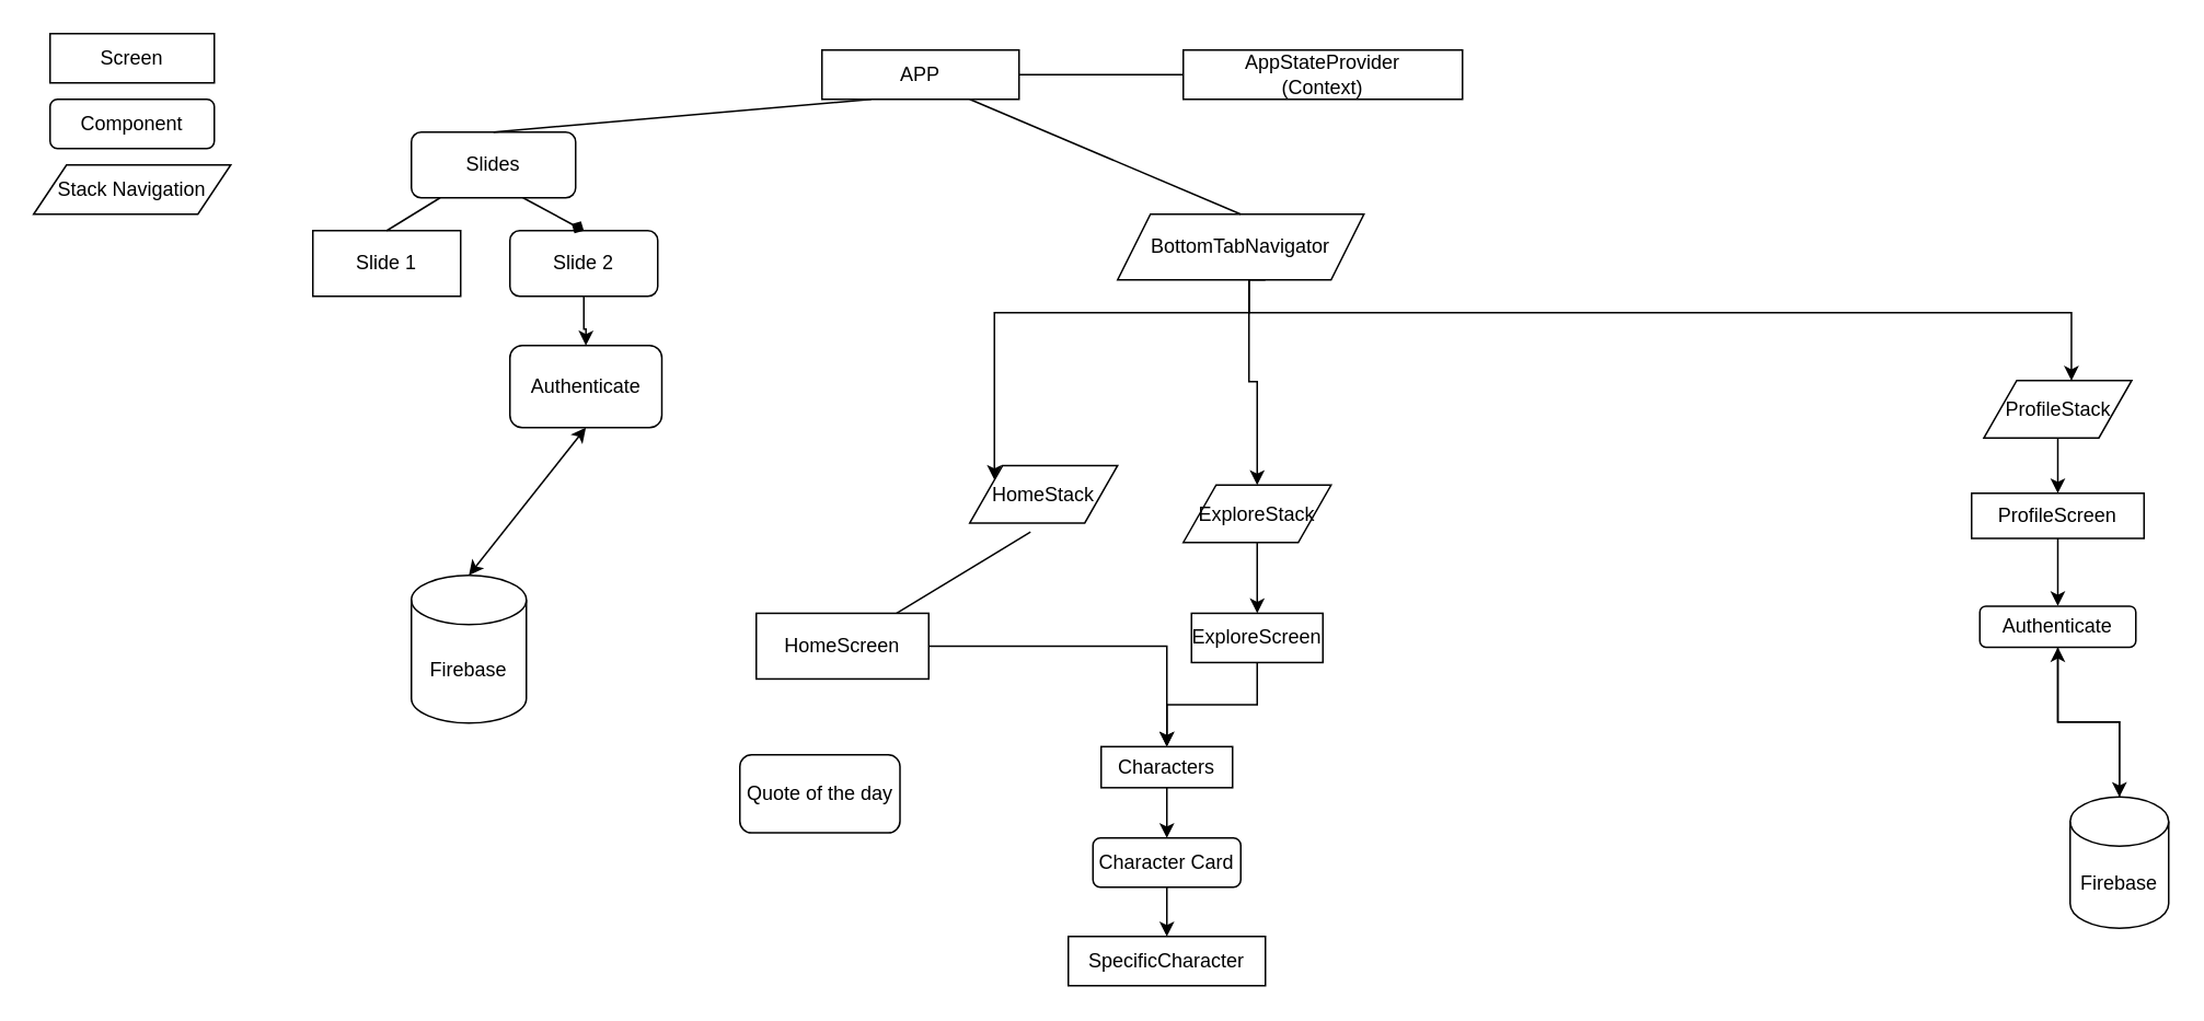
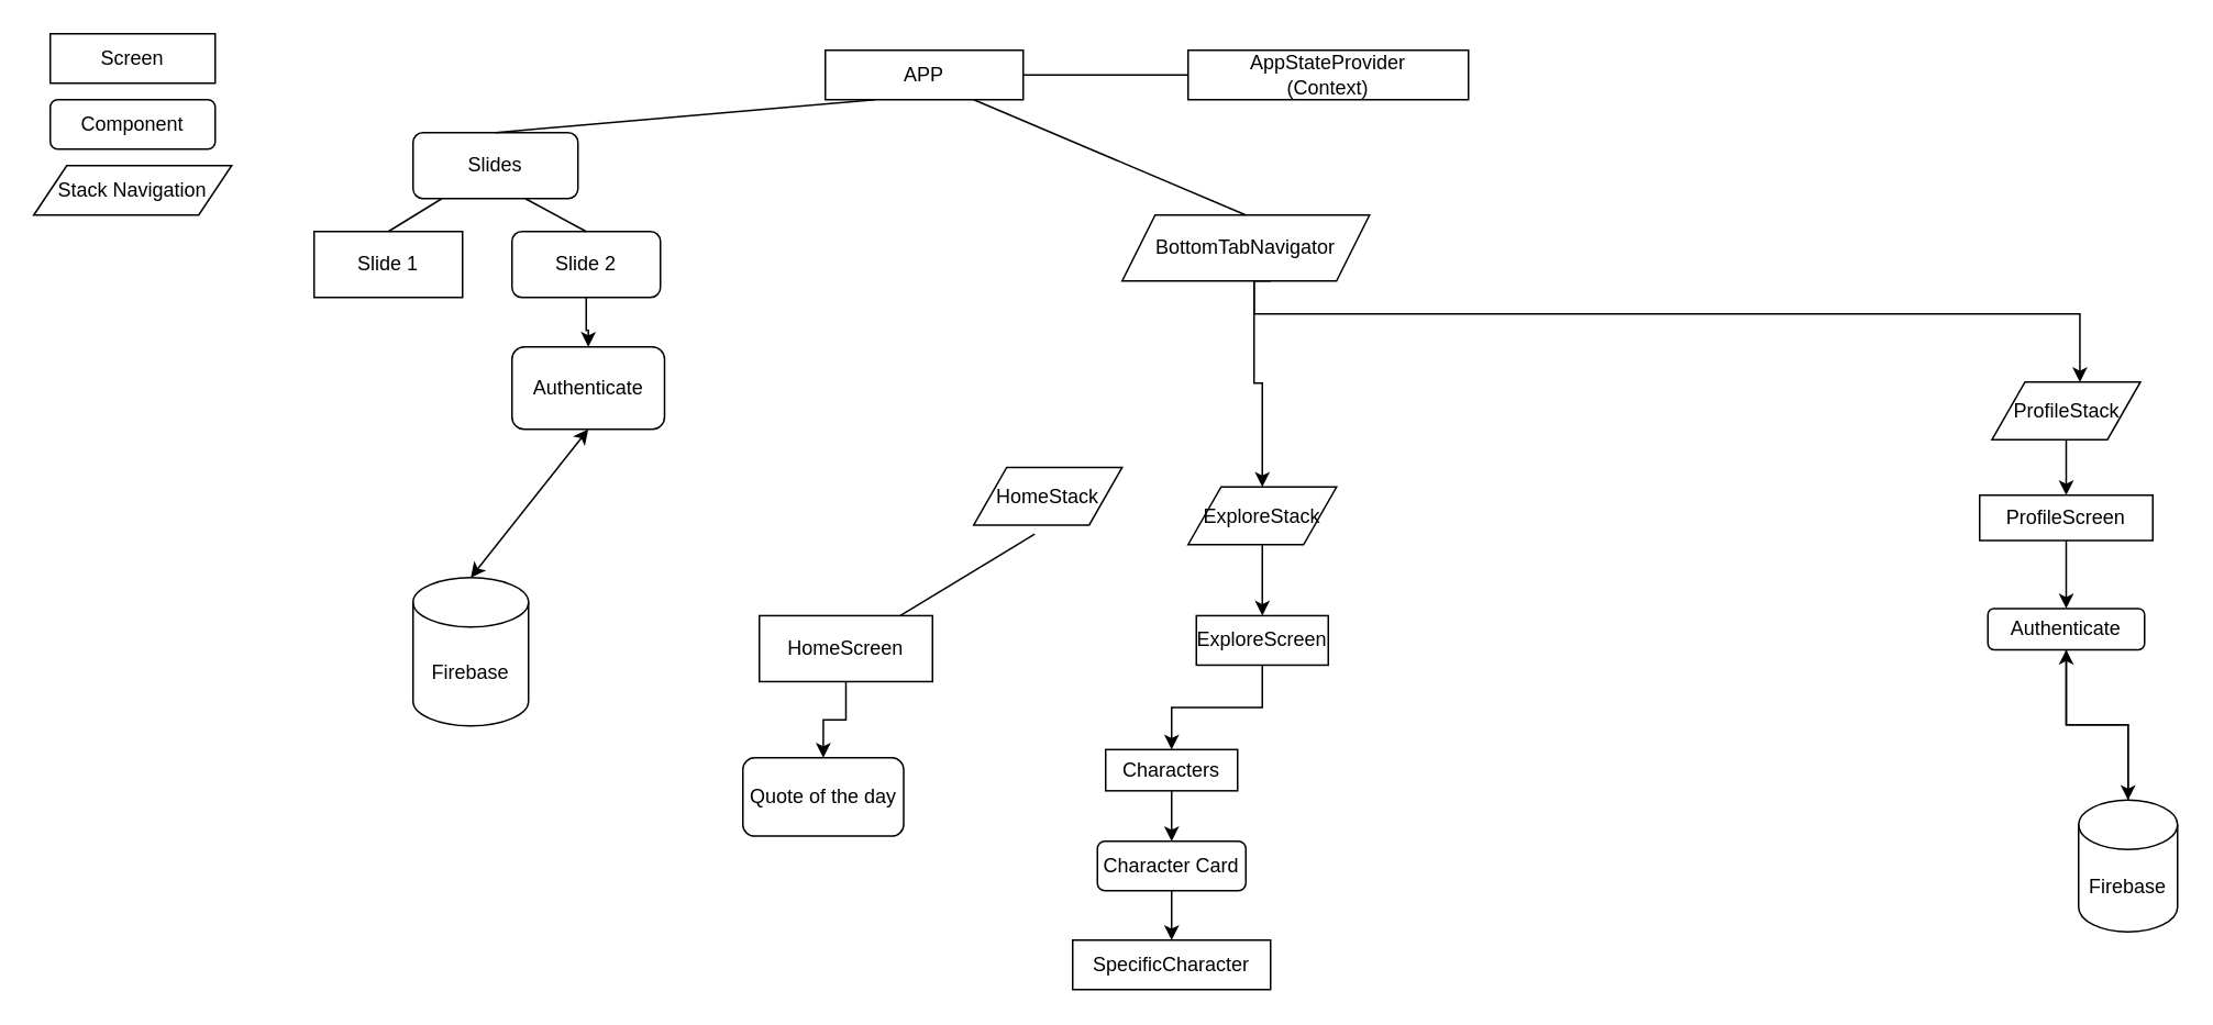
  <mxCell id="0" />
  <mxCell id="1" parent="0" />
  <mxCell id="2" value="APP" style="rounded=0;whiteSpace=wrap;html=1;" vertex="1" parent="1"><mxGeometry x="500" y="30" width="120" height="30" as="geometry" /></mxCell>
  <mxCell id="3" value="Slides&lt;br&gt;" style="rounded=1;whiteSpace=wrap;html=1;" vertex="1" parent="1"><mxGeometry x="250" y="80" width="100" height="40" as="geometry" /></mxCell>
- <mxCell id="4" value="" style="edgeStyle=orthogonalEdgeStyle;rounded=0;orthogonalLoop=1;jettySize=auto;html=1;" edge="1" parent="1" source="7" target="22"><mxGeometry relative="1" as="geometry"><Array as="points"><mxPoint x="760" y="190" /><mxPoint x="605" y="190" /><mxPoint x="605" y="301" /></Array></mxGeometry></mxCell>
  <mxCell id="5" value="" style="edgeStyle=orthogonalEdgeStyle;rounded=0;orthogonalLoop=1;jettySize=auto;html=1;" edge="1" parent="1" source="7" target="24"><mxGeometry relative="1" as="geometry"><Array as="points"><mxPoint x="760" y="232" /><mxPoint x="765" y="232" /></Array></mxGeometry></mxCell>
  <mxCell id="6" value="" style="edgeStyle=orthogonalEdgeStyle;rounded=0;orthogonalLoop=1;jettySize=auto;html=1;entryX=0.592;entryY=0.005;entryDx=0;entryDy=0;entryPerimeter=0;" edge="1" parent="1" target="26"><mxGeometry relative="1" as="geometry"><mxPoint x="770" y="170" as="sourcePoint" /><mxPoint x="1440" y="240" as="targetPoint" /><Array as="points"><mxPoint x="760" y="170" /><mxPoint x="760" y="190" /><mxPoint x="1260" y="190" /><mxPoint x="1260" y="231" /></Array></mxGeometry></mxCell>
  <mxCell id="7" value="BottomTabNavigator&lt;br&gt;" style="shape=parallelogram;perimeter=parallelogramPerimeter;whiteSpace=wrap;html=1;fixedSize=1;" vertex="1" parent="1"><mxGeometry x="680" y="130" width="150" height="40" as="geometry" /></mxCell>
  <mxCell id="8" value="" style="endArrow=none;html=1;rounded=0;exitX=0.5;exitY=0;exitDx=0;exitDy=0;entryX=0.25;entryY=1;entryDx=0;entryDy=0;" edge="1" parent="1" source="3" target="2"><mxGeometry width="50" height="50" relative="1" as="geometry"><mxPoint x="490" y="130" as="sourcePoint" /><mxPoint x="540" y="80" as="targetPoint" /></mxGeometry></mxCell>
  <mxCell id="9" value="" style="endArrow=none;html=1;rounded=0;entryX=0.75;entryY=1;entryDx=0;entryDy=0;exitX=0.5;exitY=0;exitDx=0;exitDy=0;" edge="1" parent="1" source="7" target="2"><mxGeometry width="50" height="50" relative="1" as="geometry"><mxPoint x="670" y="130" as="sourcePoint" /><mxPoint x="720" y="80" as="targetPoint" /></mxGeometry></mxCell>
  <mxCell id="10" value="Slide 1" style="whiteSpace=wrap;html=1;rounded=0;" vertex="1" parent="1"><mxGeometry x="190" y="140" width="90" height="40" as="geometry" /></mxCell>
  <mxCell id="11" value="" style="endArrow=none;html=1;rounded=0;" edge="1" parent="1" source="2" target="12"><mxGeometry width="50" height="50" relative="1" as="geometry"><mxPoint x="620" y="40" as="sourcePoint" /><mxPoint x="670" y="-10" as="targetPoint" /></mxGeometry></mxCell>
  <mxCell id="12" value="AppStateProvider&lt;br&gt;(Context)" style="rounded=0;whiteSpace=wrap;html=1;" vertex="1" parent="1"><mxGeometry x="720" y="30" width="170" height="30" as="geometry" /></mxCell>
  <mxCell id="13" value="" style="edgeStyle=orthogonalEdgeStyle;rounded=0;orthogonalLoop=1;jettySize=auto;html=1;entryX=0.5;entryY=0;entryDx=0;entryDy=0;" edge="1" parent="1" source="14" target="19"><mxGeometry relative="1" as="geometry"><mxPoint x="355" y="200" as="targetPoint" /></mxGeometry></mxCell>
  <mxCell id="14" value="Slide 2" style="rounded=1;whiteSpace=wrap;html=1;" vertex="1" parent="1"><mxGeometry x="310" y="140" width="90" height="40" as="geometry" /></mxCell>
  <mxCell id="15" value="" style="endArrow=none;html=1;rounded=0;exitX=0.5;exitY=0;exitDx=0;exitDy=0;" edge="1" parent="1" source="10" target="3"><mxGeometry width="50" height="50" relative="1" as="geometry"><mxPoint x="210" y="170" as="sourcePoint" /><mxPoint x="260" y="120" as="targetPoint" /></mxGeometry></mxCell>
- <mxCell id="16" value="" style="endArrow=diamond;html=1;rounded=0;entryX=0.5;entryY=0;entryDx=0;entryDy=0;exitX=0.68;exitY=1;exitDx=0;exitDy=0;exitPerimeter=0;" edge="1" parent="1" source="3" target="14"><mxGeometry width="50" height="50" relative="1" as="geometry"><mxPoint x="480" y="260" as="sourcePoint" /><mxPoint x="530" y="210" as="targetPoint" /></mxGeometry></mxCell>
+ <mxCell id="16" value="" style="endArrow=none;html=1;rounded=0;entryX=0.5;entryY=0;entryDx=0;entryDy=0;exitX=0.68;exitY=1;exitDx=0;exitDy=0;exitPerimeter=0;" edge="1" parent="1" source="3" target="14"><mxGeometry width="50" height="50" relative="1" as="geometry"><mxPoint x="480" y="260" as="sourcePoint" /><mxPoint x="530" y="210" as="targetPoint" /></mxGeometry></mxCell>
  <mxCell id="17" value="Screen" style="rounded=0;whiteSpace=wrap;html=1;" vertex="1" parent="1"><mxGeometry x="30" y="20" width="100" height="30" as="geometry" /></mxCell>
  <mxCell id="18" value="Component" style="rounded=1;whiteSpace=wrap;html=1;" vertex="1" parent="1"><mxGeometry x="30" y="60" width="100" height="30" as="geometry" /></mxCell>
  <mxCell id="19" value="Authenticate" style="whiteSpace=wrap;html=1;rounded=1;" vertex="1" parent="1"><mxGeometry x="310" y="210" width="92.5" height="50" as="geometry" /></mxCell>
  <mxCell id="20" value="Firebase&lt;br&gt;" style="shape=cylinder3;whiteSpace=wrap;html=1;boundedLbl=1;backgroundOutline=1;size=15;" vertex="1" parent="1"><mxGeometry x="250" y="350" width="70" height="90" as="geometry" /></mxCell>
  <mxCell id="21" value="" style="endArrow=classic;startArrow=classic;html=1;rounded=0;entryX=0.5;entryY=1;entryDx=0;entryDy=0;exitX=0.5;exitY=0;exitDx=0;exitDy=0;exitPerimeter=0;" edge="1" parent="1" source="20" target="19"><mxGeometry width="50" height="50" relative="1" as="geometry"><mxPoint x="560" y="460" as="sourcePoint" /><mxPoint x="610" y="410" as="targetPoint" /></mxGeometry></mxCell>
  <mxCell id="22" value="HomeStack" style="shape=parallelogram;perimeter=parallelogramPerimeter;whiteSpace=wrap;html=1;fixedSize=1;" vertex="1" parent="1"><mxGeometry x="590" y="283.13" width="90" height="35" as="geometry" /></mxCell>
  <mxCell id="23" value="" style="edgeStyle=orthogonalEdgeStyle;rounded=0;orthogonalLoop=1;jettySize=auto;html=1;" edge="1" parent="1" source="24" target="33"><mxGeometry relative="1" as="geometry" /></mxCell>
  <mxCell id="24" value="ExploreStack" style="shape=parallelogram;perimeter=parallelogramPerimeter;whiteSpace=wrap;html=1;fixedSize=1;" vertex="1" parent="1"><mxGeometry x="720" y="295" width="90" height="35" as="geometry" /></mxCell>
  <mxCell id="25" value="" style="edgeStyle=orthogonalEdgeStyle;rounded=0;orthogonalLoop=1;jettySize=auto;html=1;" edge="1" parent="1" source="26" target="40"><mxGeometry relative="1" as="geometry" /></mxCell>
  <mxCell id="26" value="ProfileStack" style="shape=parallelogram;perimeter=parallelogramPerimeter;whiteSpace=wrap;html=1;fixedSize=1;" vertex="1" parent="1"><mxGeometry x="1207.5" y="231.25" width="90" height="35" as="geometry" /></mxCell>
  <mxCell id="27" value="Stack Navigation&lt;br&gt;" style="shape=parallelogram;perimeter=parallelogramPerimeter;whiteSpace=wrap;html=1;fixedSize=1;" vertex="1" parent="1"><mxGeometry y="100" width="120" height="30" as="geometry" x="20" /></mxCell>
- <mxCell id="28" value="" style="edgeStyle=orthogonalEdgeStyle;rounded=0;orthogonalLoop=1;jettySize=auto;html=1;" edge="1" parent="1" source="29" target="34"><mxGeometry relative="1" as="geometry"><mxPoint x="473.714" y="455.63" as="targetPoint" /></mxGeometry></mxCell>
+ <mxCell id="28" value="" style="edgeStyle=orthogonalEdgeStyle;rounded=0;orthogonalLoop=1;jettySize=auto;html=1;entryX=0.5;entryY=0;entryDx=0;entryDy=0;" edge="1" parent="1" source="29" target="36"><mxGeometry relative="1" as="geometry"><mxPoint x="473.714" y="455.63" as="targetPoint" /></mxGeometry></mxCell>
  <mxCell id="29" value="HomeScreen" style="rounded=0;whiteSpace=wrap;html=1;" vertex="1" parent="1"><mxGeometry x="460" y="373.13" width="105" height="40" as="geometry" /></mxCell>
  <mxCell id="30" value="" style="endArrow=none;html=1;rounded=0;entryX=0.411;entryY=1.157;entryDx=0;entryDy=0;entryPerimeter=0;" edge="1" parent="1" source="29" target="22"><mxGeometry width="50" height="50" relative="1" as="geometry"><mxPoint x="570" y="333.13" as="sourcePoint" /><mxPoint x="620" y="283.13" as="targetPoint" /></mxGeometry></mxCell>
  <mxCell id="31" value="" style="edgeStyle=orthogonalEdgeStyle;rounded=0;orthogonalLoop=1;jettySize=auto;html=1;exitX=0.5;exitY=1;exitDx=0;exitDy=0;" edge="1" parent="1" source="34" target="38"><mxGeometry relative="1" as="geometry" /></mxCell>
  <mxCell id="32" style="edgeStyle=orthogonalEdgeStyle;rounded=0;orthogonalLoop=1;jettySize=auto;html=1;exitX=0.5;exitY=1;exitDx=0;exitDy=0;entryX=0.5;entryY=0;entryDx=0;entryDy=0;" edge="1" parent="1" source="33" target="34"><mxGeometry relative="1" as="geometry" /></mxCell>
  <mxCell id="33" value="ExploreScreen" style="whiteSpace=wrap;html=1;" vertex="1" parent="1"><mxGeometry x="725" y="373.13" width="80" height="30" as="geometry" /></mxCell>
  <mxCell id="34" value="Characters" style="whiteSpace=wrap;html=1;" vertex="1" parent="1"><mxGeometry x="670" y="454.38" width="80" height="25" as="geometry" /></mxCell>
  <mxCell id="35" value="SpecificCharacter" style="whiteSpace=wrap;html=1;" vertex="1" parent="1"><mxGeometry x="650" y="570" width="120" height="30" as="geometry" /></mxCell>
  <mxCell id="36" value="Quote of the day" style="whiteSpace=wrap;html=1;rounded=1;" vertex="1" parent="1"><mxGeometry x="450" y="459.38" width="97.5" height="47.5" as="geometry" /></mxCell>
  <mxCell id="37" style="edgeStyle=orthogonalEdgeStyle;rounded=0;orthogonalLoop=1;jettySize=auto;html=1;exitX=0.5;exitY=1;exitDx=0;exitDy=0;" edge="1" parent="1" source="38" target="35"><mxGeometry relative="1" as="geometry"><Array as="points"><mxPoint x="710" y="550" /><mxPoint x="710" y="550" /></Array></mxGeometry></mxCell>
  <mxCell id="38" value="Character Card" style="rounded=1;whiteSpace=wrap;html=1;" vertex="1" parent="1"><mxGeometry x="665" y="510" width="90" height="30" as="geometry" /></mxCell>
  <mxCell id="39" value="" style="edgeStyle=orthogonalEdgeStyle;rounded=0;orthogonalLoop=1;jettySize=auto;html=1;" edge="1" parent="1" source="40" target="42"><mxGeometry relative="1" as="geometry" /></mxCell>
  <mxCell id="40" value="ProfileScreen" style="whiteSpace=wrap;html=1;" vertex="1" parent="1"><mxGeometry x="1200" y="300" width="105" height="27.5" as="geometry" /></mxCell>
  <mxCell id="41" style="edgeStyle=orthogonalEdgeStyle;rounded=0;orthogonalLoop=1;jettySize=auto;html=1;exitX=0.5;exitY=1;exitDx=0;exitDy=0;" edge="1" parent="1" source="42" target="44"><mxGeometry relative="1" as="geometry" /></mxCell>
  <mxCell id="42" value="Authenticate" style="rounded=1;whiteSpace=wrap;html=1;" vertex="1" parent="1"><mxGeometry x="1205" y="368.75" width="95" height="25" as="geometry" /></mxCell>
  <mxCell id="43" style="edgeStyle=orthogonalEdgeStyle;rounded=0;orthogonalLoop=1;jettySize=auto;html=1;exitX=0.5;exitY=0;exitDx=0;exitDy=0;exitPerimeter=0;entryX=0.5;entryY=1;entryDx=0;entryDy=0;" edge="1" parent="1" source="44" target="42"><mxGeometry relative="1" as="geometry" /></mxCell>
  <mxCell id="44" value="Firebase" style="shape=cylinder3;whiteSpace=wrap;html=1;boundedLbl=1;backgroundOutline=1;size=15;" vertex="1" parent="1"><mxGeometry x="1260" y="485" width="60" height="80" as="geometry" /></mxCell>
